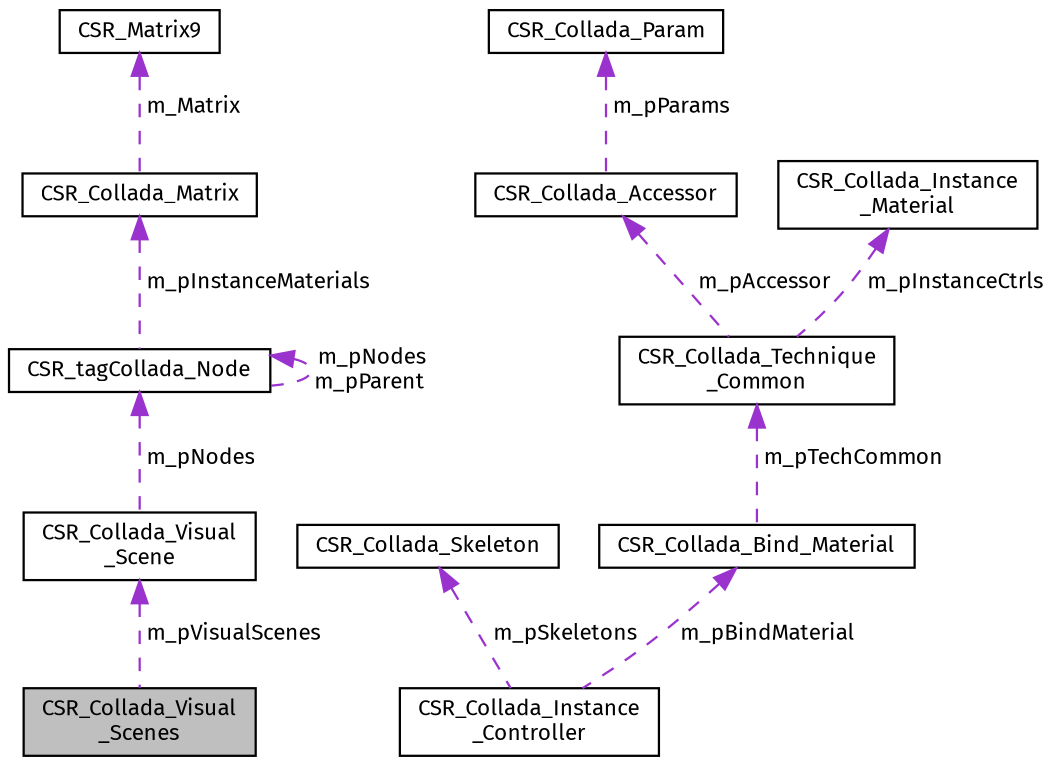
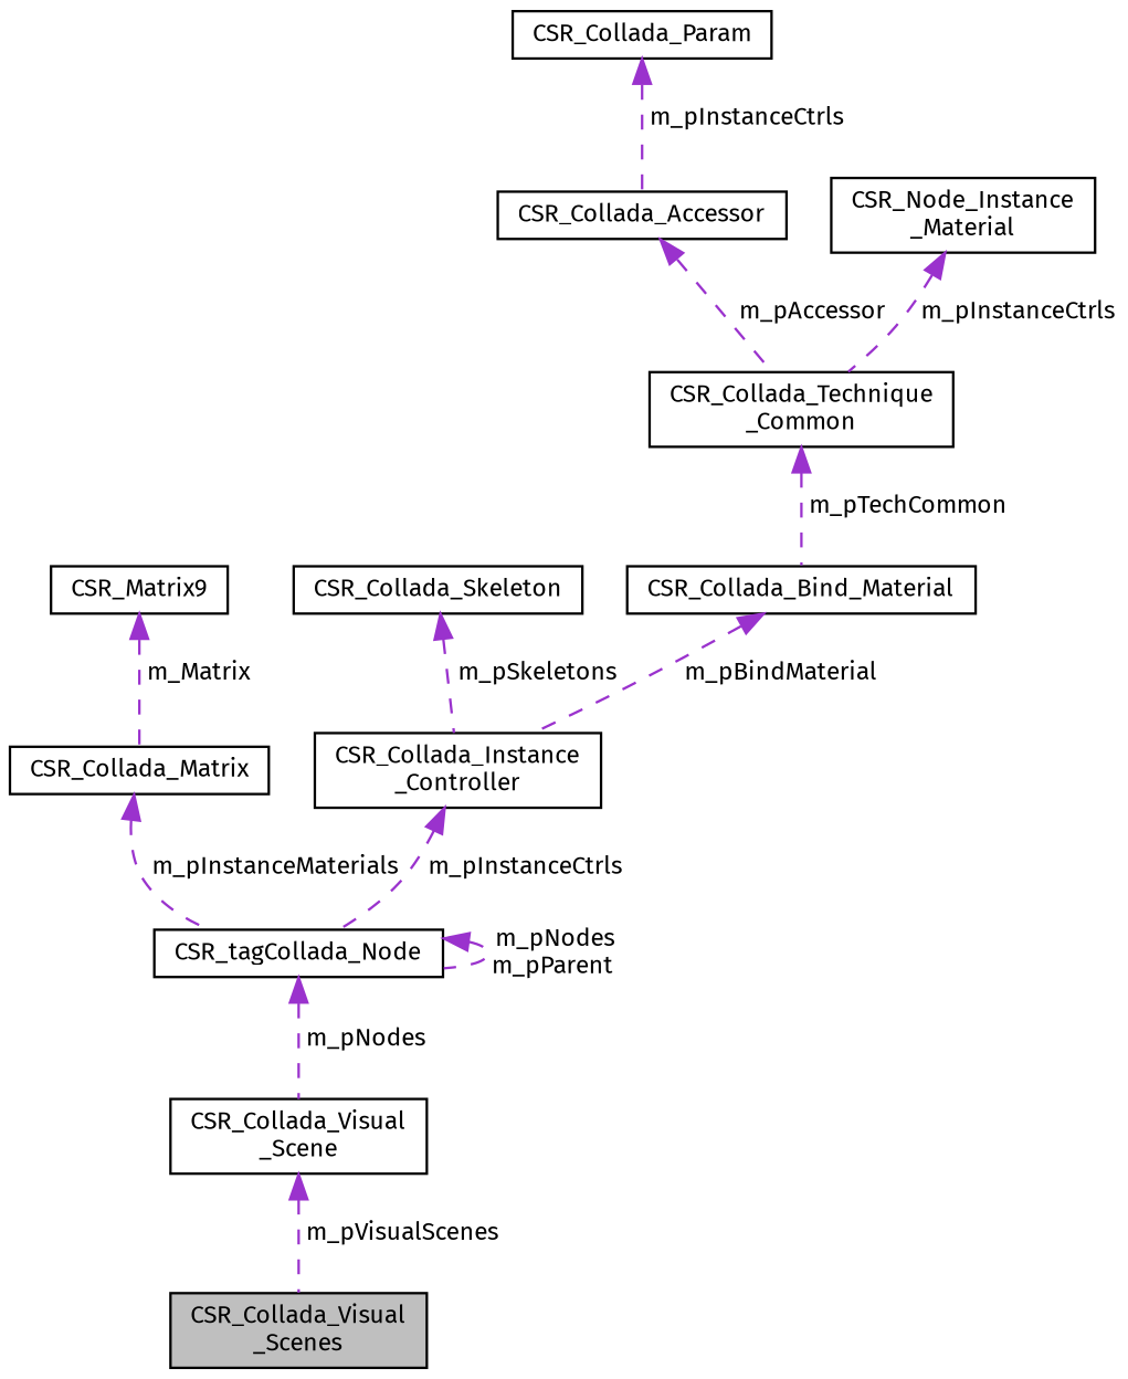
  digraph {
    fontname="Fira Sans"
    node [color=black fillcolor=white fontname="Fira Sans" fontsize=10 shape=record style=filled]
    edge [color=darkorchid3 dir=back fontname="Fira Sans" fontsize=10 labelfontname=Helvetica labelfontsize=10 style=dashed]
    n1 [fillcolor=grey75 fontcolor=black height=0.2 label="CSR_Collada_Visual\l_Scenes" width=0.4]
    n2 [height=0.2 label="CSR_Collada_Visual\l_Scene" width=0.4]
    n3 [height=0.2 label=CSR_tagCollada_Node width=0.4]
    n4 [height=0.2 label=CSR_Collada_Matrix width=0.4]
    n5 [height=0.2 label=CSR_Matrix9 width=0.4]
    n6 [height=0.2 label="CSR_Collada_Instance\l_Controller" width=0.4]
    n7 [height=0.2 label=CSR_Collada_Skeleton width=0.4]
    n8 [height=0.2 label=CSR_Collada_Bind_Material width=0.4]
    n9 [height=0.2 label="CSR_Collada_Technique\l_Common" width=0.4]
    n10 [height=0.2 label=CSR_Collada_Accessor width=0.4]
    n11 [height=0.2 label=CSR_Collada_Param width=0.4]
-   n12 [height=0.2 label="CSR_Collada_Instance\l_Material" width=0.4]
+   n12 [height=0.2 label="CSR_Node_Instance\l_Material" width=0.4]
    n2 -> n1 [label=" m_pVisualScenes"]
    n3 -> n2 [label=" m_pNodes"]
    n3 -> n3 [label=" m_pNodes\nm_pParent"]
    n4 -> n3 [label=" m_pInstanceMaterials"]
    n5 -> n4 [label=" m_Matrix"]
+   n6 -> n3 [label=" m_pInstanceCtrls"]
    n7 -> n6 [label=" m_pSkeletons"]
    n8 -> n6 [label=" m_pBindMaterial"]
    n9 -> n8 [label=" m_pTechCommon"]
    n10 -> n9 [label=" m_pAccessor"]
-   n11 -> n10 [label=" m_pParams"]
+   n11 -> n10 [label=" m_pInstanceCtrls"]
    n12 -> n9 [label=" m_pInstanceCtrls"]
  }
